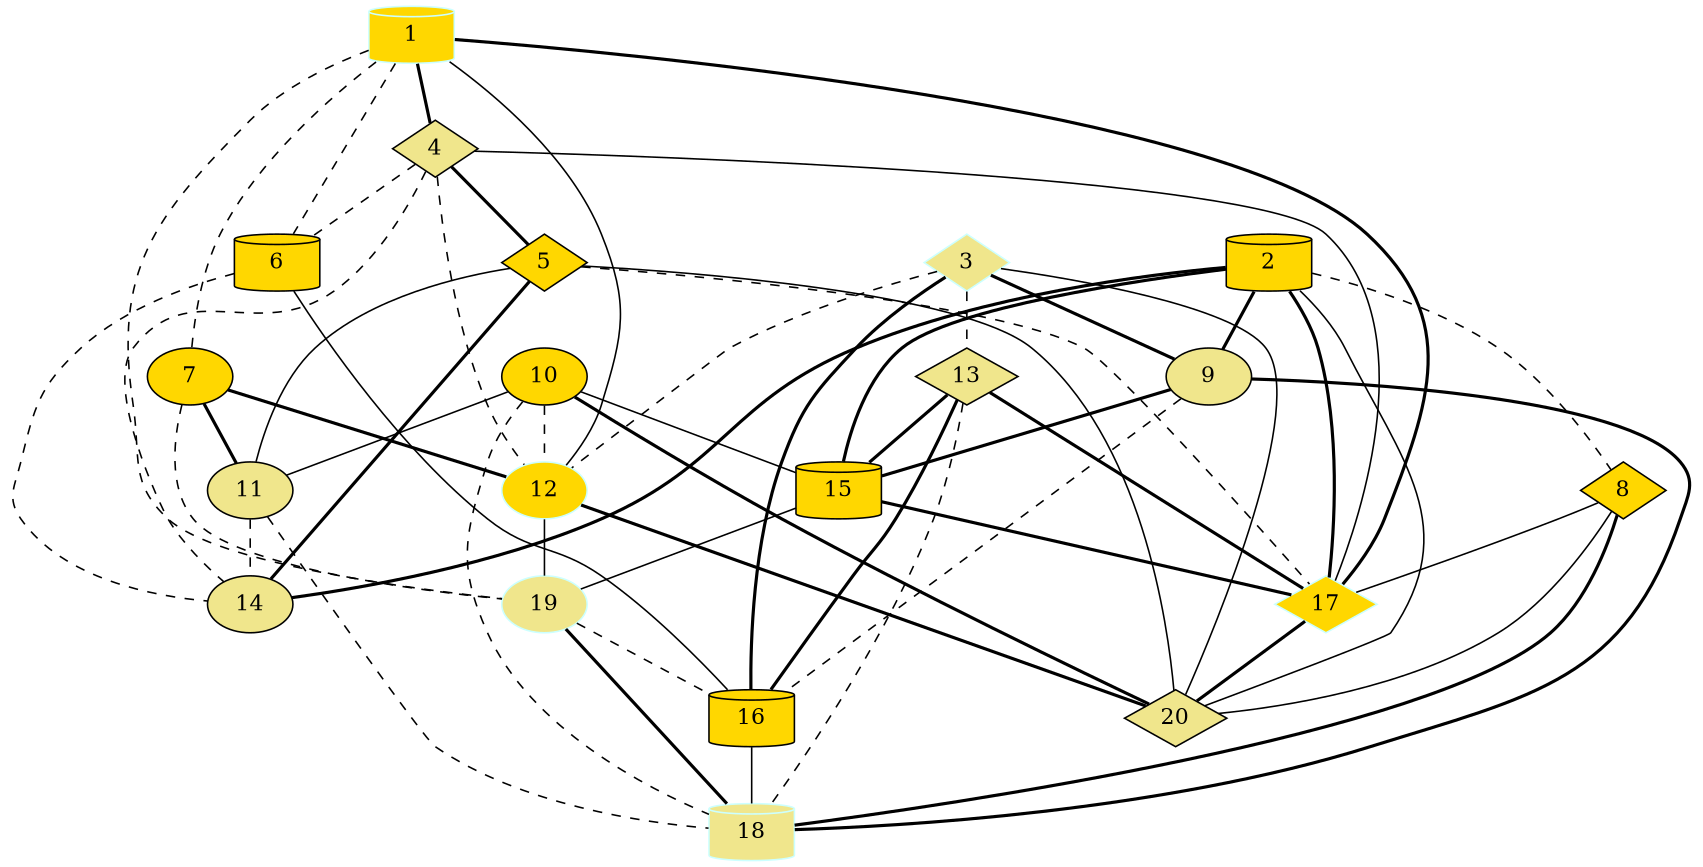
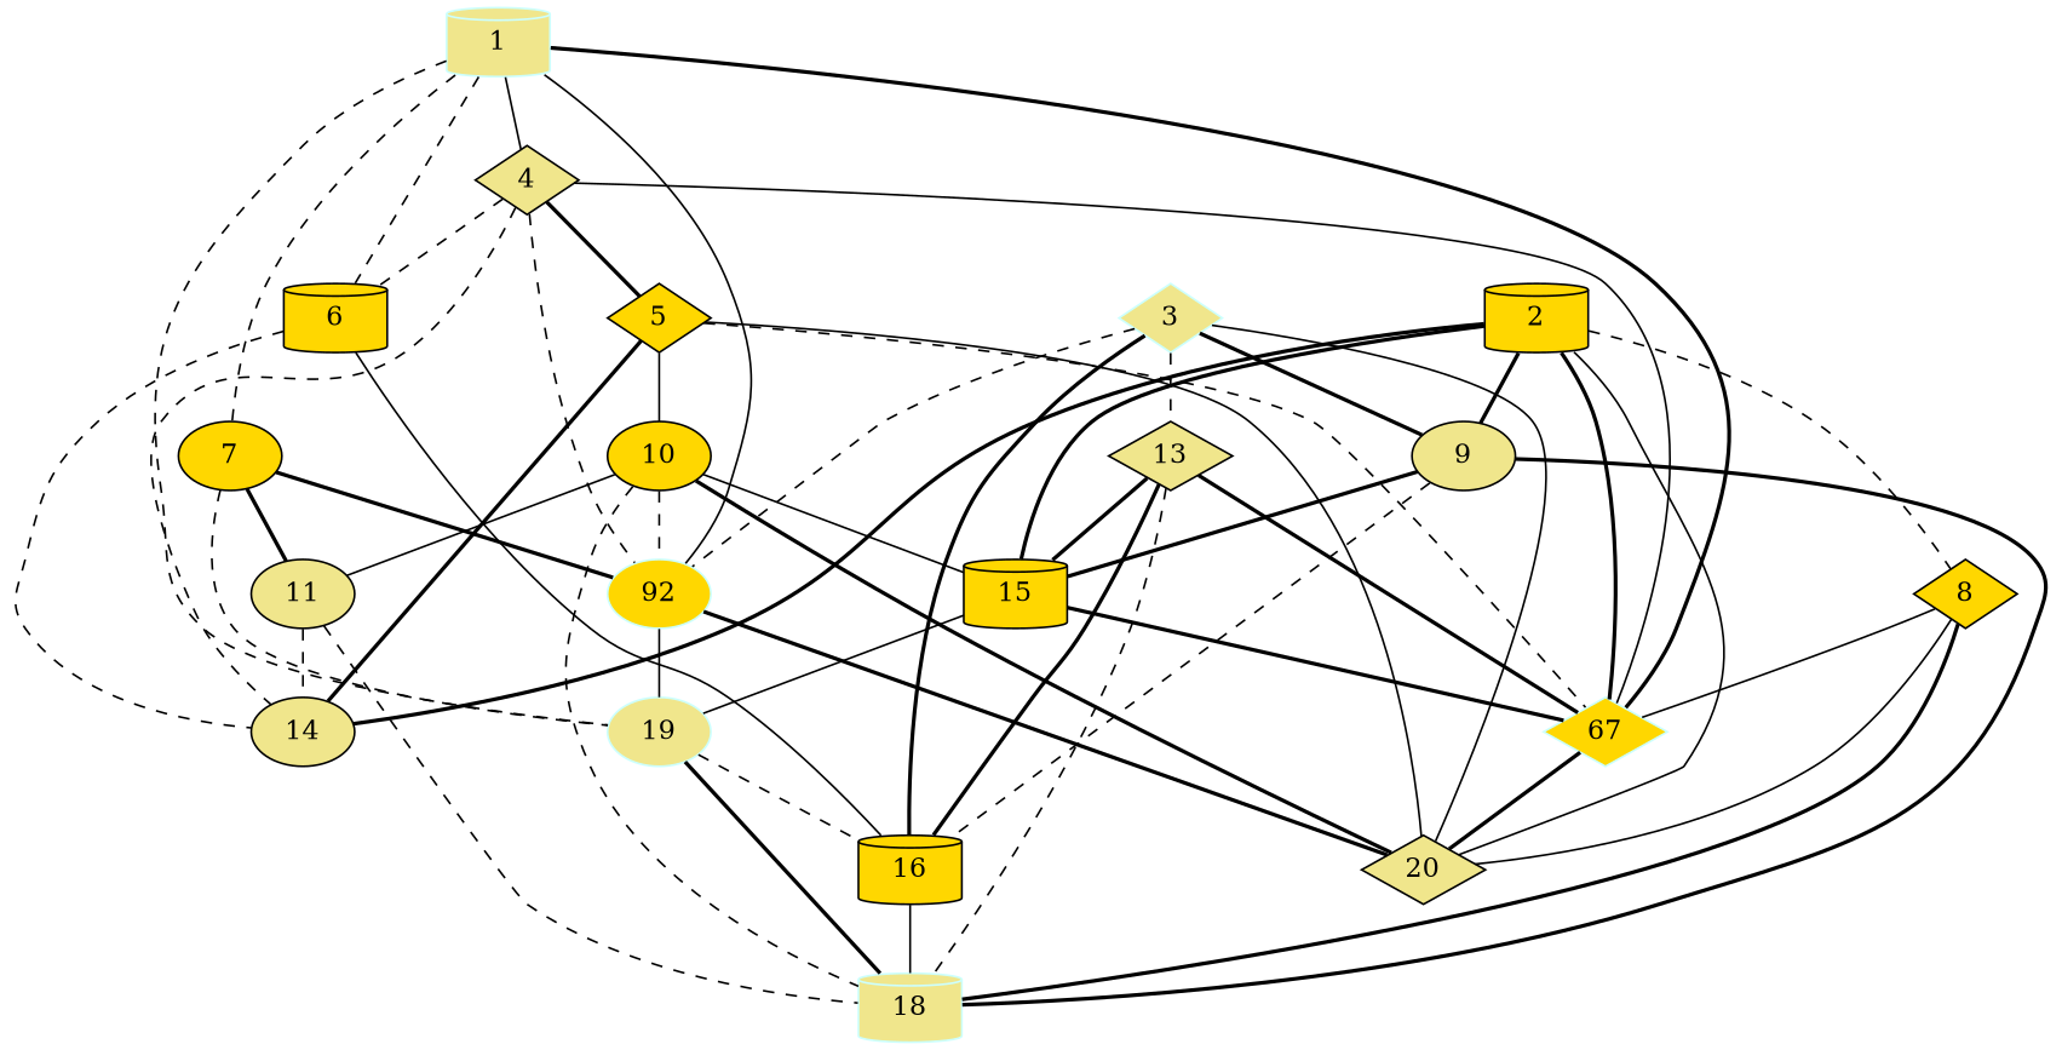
  graph {
    node [fillcolor=gold shape=ellipse style=filled]
    edge [style=bold]
-   1 [color="#CCFFFF" shape=cylinder]
-   12 [color="#CCFFFF"]
-   17 [color="#CCFFFF" shape=diamond]
+   1 [color="#CCFFFF" fillcolor=khaki shape=cylinder]
+   12 [color="#CCFFFF" label=92]
+   17 [color="#CCFFFF" shape=diamond label=67]
    19 [color="#CCFFFF" fillcolor=khaki]
    4 [fillcolor=khaki shape=diamond]
    6 [shape=cylinder]
    7
    20 [fillcolor=khaki shape=diamond]
    16 [shape=cylinder]
    14 [fillcolor=khaki]
    5 [shape=diamond]
    11 [fillcolor=khaki]
    15 [color=black shape=cylinder]
    18 [color="#CCFFFF" fillcolor=khaki shape=cylinder]
    2 [shape=cylinder]
    8 [shape=diamond]
    9 [fillcolor=khaki]
    3 [color="#CCFFFF" fillcolor=khaki shape=diamond]
    13 [fillcolor=khaki shape=diamond]
    10
    1 -- 12 [style=solid]
    1 -- 17
    1 -- 19 [style=dashed]
-   1 -- 4
+   1 -- 4 [style=solid]
    1 -- 6 [style=dashed]
    1 -- 7 [style=dashed]
    12 -- 19 [style=solid]
    12 -- 20
    17 -- 20
    19 -- 16 [style=dashed]
    4 -- 12 [style=dashed]
    4 -- 17 [style=solid]
    4 -- 6 [style=dashed]
    4 -- 14 [style=dashed]
    4 -- 5
    6 -- 16 [style=solid]
    6 -- 14 [style=dashed]
    7 -- 12
    7 -- 19 [style=dashed]
    7 -- 11
    16 -- 18 [style=solid]
    5 -- 17 [style=dashed]
    5 -- 20 [style=solid]
    5 -- 14
-   5 -- 11 [style=solid]
+   5 -- 10 [style=solid]
    11 -- 14 [style=dashed]
    11 -- 18 [style=dashed]
    15 -- 17
    15 -- 19 [style=solid]
    18 -- 19
    2 -- 17
    2 -- 20 [style=solid]
    2 -- 14
    2 -- 15
    2 -- 8 [style=dashed]
    2 -- 9
    8 -- 17 [style=solid]
    8 -- 20 [style=solid]
    8 -- 18
    9 -- 16 [style=dashed]
    9 -- 15
    9 -- 18
    3 -- 12 [style=dashed]
    3 -- 20 [style=solid]
    3 -- 16
    3 -- 9
    3 -- 13 [style=dashed]
    13 -- 17
    13 -- 16
    13 -- 15
    13 -- 18 [style=dashed]
    10 -- 12 [style=dashed]
    10 -- 20
    10 -- 11 [style=solid]
    10 -- 15 [style=solid]
    10 -- 18 [style=dashed]
  }
